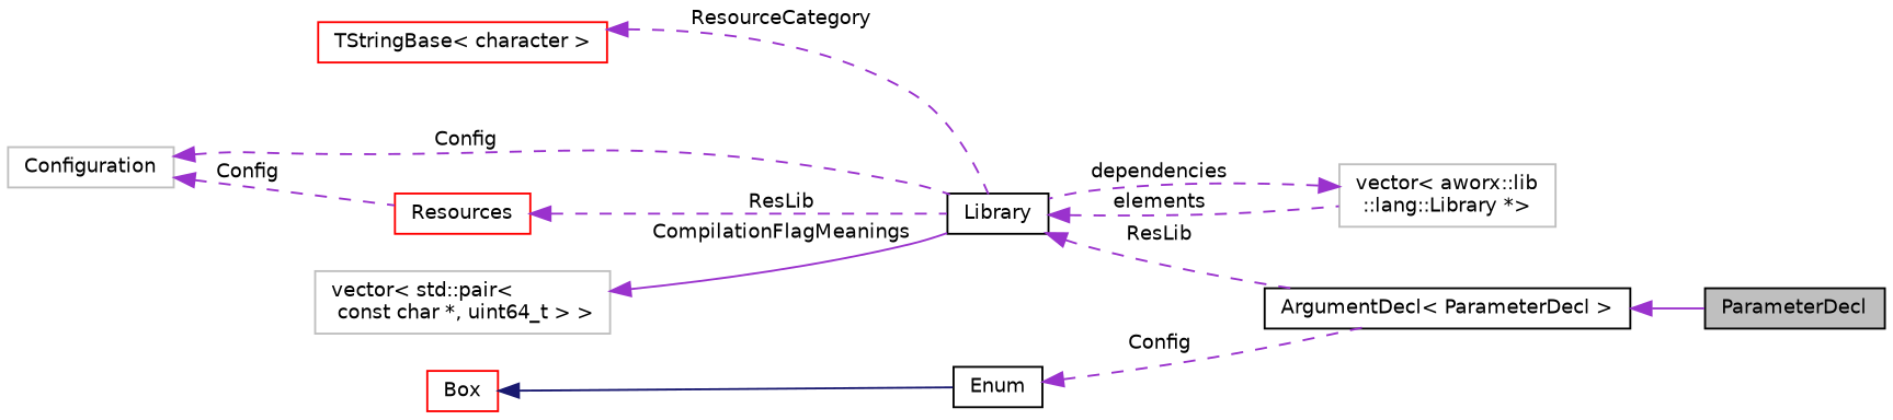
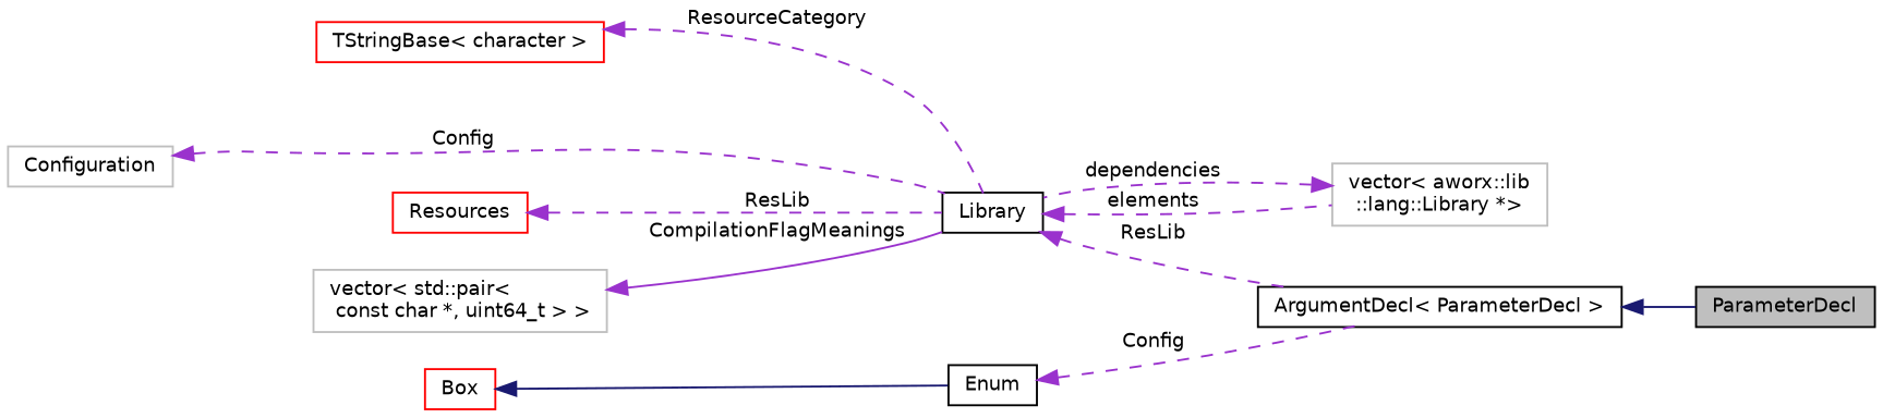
  digraph {
    rankdir=LR
    node [color=black fillcolor=white fontname=Helvetica fontsize=10 shape=record style=filled]
    edge [color=darkorchid3 dir=back fontname=Helvetica fontsize=10 labelfontname=Helvetica labelfontsize=10 style=dashed]
    n1 [fillcolor=grey75 fontcolor=black height=0.2 label=ParameterDecl width=0.4]
    n2 [height=0.2 label="ArgumentDecl\< ParameterDecl \>" width=0.4]
    n3 [height=0.2 label=Library width=0.4]
    n4 [color=grey75 height=0.2 label="vector\< aworx::lib\l::lang::Library *\>" width=0.4]
    n5 [color=red height=0.2 label="TStringBase\< character \>" width=0.4]
    n6 [color=red height=0.2 label=Resources width=0.4]
    n7 [color=grey75 height=0.2 label=Configuration width=0.4]
    n8 [color=grey75 height=0.2 label="vector\< std::pair\<\l const char *, uint64_t \> \>" width=0.4]
    n9 [height=0.2 label=Enum width=0.4]
    n10 [color=red height=0.2 label=Box width=0.4]
-   n2 -> n1 [style=solid]
+   n2 -> n1 [color=midnightblue style=solid]
    n3 -> n2 [label=" ResLib"]
    n3 -> n4 [label=" elements"]
    n4 -> n3 [label=" dependencies"]
    n5 -> n3 [label=" ResourceCategory"]
    n6 -> n3 [label=" ResLib"]
    n7 -> n3 [label=" Config"]
-   n7 -> n6 [label=" Config"]
    n8 -> n3 [label=" CompilationFlagMeanings" style=solid]
    n9 -> n2 [label=" Config"]
    n10 -> n9 [color=midnightblue style=solid]
  }
